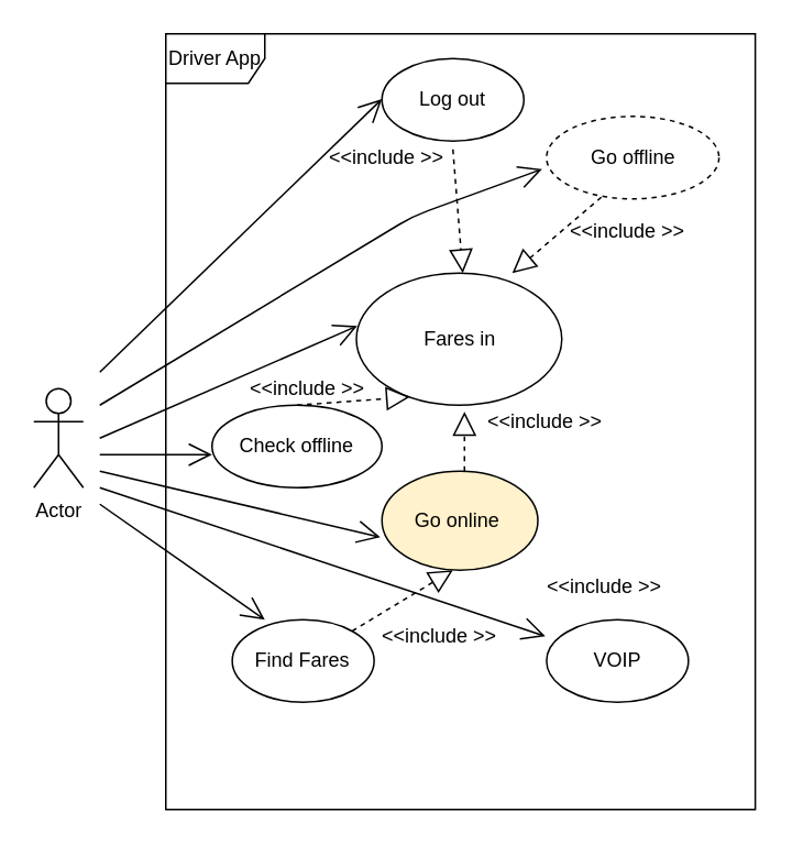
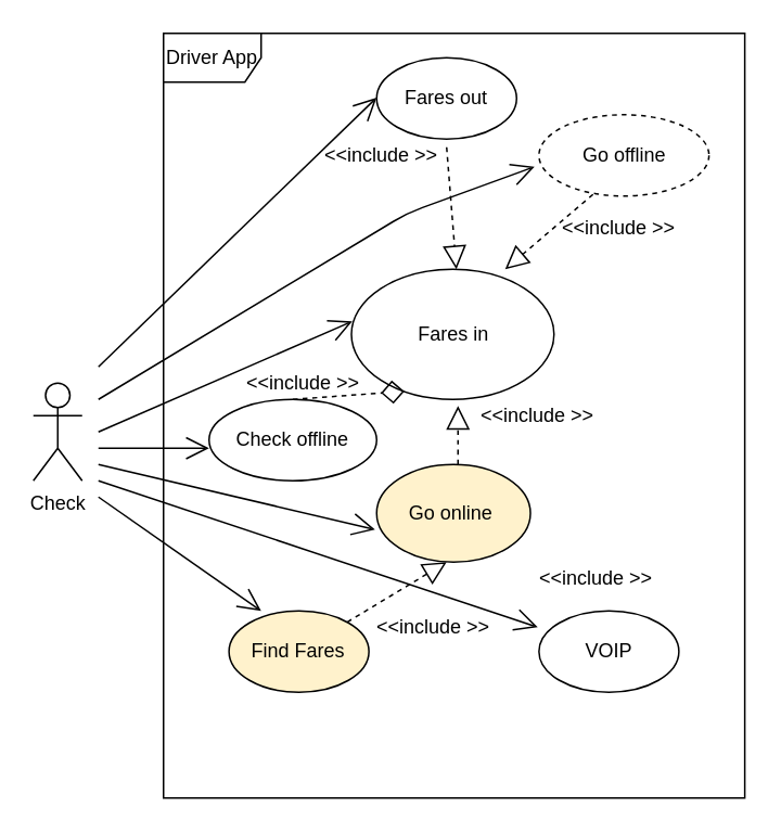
  <mxCell id="0" />
  <mxCell id="1" parent="0" />
- <mxCell id="2" value="Actor" style="shape=umlActor;verticalLabelPosition=bottom;verticalAlign=top;html=1;" vertex="1" parent="1"><mxGeometry x="20" y="235" width="30" height="60" as="geometry" /></mxCell>
+ <mxCell id="2" value="Check" style="shape=umlActor;verticalLabelPosition=bottom;verticalAlign=top;html=1;" vertex="1" parent="1"><mxGeometry x="20" y="235" width="30" height="60" as="geometry" /></mxCell>
  <mxCell id="3" value="Driver App" style="shape=umlFrame;whiteSpace=wrap;html=1;" vertex="1" parent="1"><mxGeometry x="100" y="20" width="357.25" height="470" as="geometry" /></mxCell>
  <mxCell id="4" value="Fares in" style="ellipse;whiteSpace=wrap;html=1;" vertex="1" parent="1"><mxGeometry x="215.5" y="165" width="124.5" height="80" as="geometry" /></mxCell>
  <mxCell id="5" style="edgeStyle=orthogonalEdgeStyle;rounded=0;orthogonalLoop=1;jettySize=auto;html=1;exitX=0;exitY=0.5;exitDx=0;exitDy=0;" edge="1" parent="1" source="6"><mxGeometry relative="1" as="geometry"><mxPoint x="231" y="60" as="targetPoint" /></mxGeometry></mxCell>
- <mxCell id="6" value="Log out" style="ellipse;whiteSpace=wrap;html=1;" vertex="1" parent="1"><mxGeometry x="231" y="35" width="86" height="50" as="geometry" /></mxCell>
+ <mxCell id="6" value="Fares out" style="ellipse;whiteSpace=wrap;html=1;" vertex="1" parent="1"><mxGeometry x="231" y="35" width="86" height="50" as="geometry" /></mxCell>
  <mxCell id="7" value="Check offline" style="ellipse;whiteSpace=wrap;html=1;" vertex="1" parent="1"><mxGeometry x="128" y="245" width="103" height="50" as="geometry" /></mxCell>
- <mxCell id="8" value="Find Fares" style="ellipse;whiteSpace=wrap;html=1;" vertex="1" parent="1"><mxGeometry x="140.25" y="375" width="86" height="50" as="geometry" /></mxCell>
+ <mxCell id="8" value="Find Fares" style="ellipse;whiteSpace=wrap;html=1;fillColor=#fff2cc;" vertex="1" parent="1"><mxGeometry x="140.25" y="375" width="86" height="50" as="geometry" /></mxCell>
  <mxCell id="9" value="VOIP" style="ellipse;whiteSpace=wrap;html=1;" vertex="1" parent="1"><mxGeometry x="330.75" y="375" width="86" height="50" as="geometry" /></mxCell>
  <mxCell id="10" value="&amp;lt;&amp;lt;include &amp;gt;&amp;gt;" style="text;html=1;strokeColor=none;fillColor=none;align=center;verticalAlign=middle;whiteSpace=wrap;rounded=0;" vertex="1" parent="1"><mxGeometry x="340" y="130" width="80" height="20" as="geometry" /></mxCell>
  <mxCell id="11" value="Go online&amp;nbsp;" style="ellipse;whiteSpace=wrap;html=1;fillColor=#fff2cc;" vertex="1" parent="1"><mxGeometry x="231" y="285" width="94.5" height="60" as="geometry" /></mxCell>
  <mxCell id="12" value="Go offline" style="ellipse;whiteSpace=wrap;html=1;dashed=1;" vertex="1" parent="1"><mxGeometry x="330.75" y="70" width="104.5" height="50" as="geometry" /></mxCell>
  <mxCell id="13" value="&amp;lt;&amp;lt;include &amp;gt;&amp;gt;" style="text;html=1;strokeColor=none;fillColor=none;align=center;verticalAlign=middle;whiteSpace=wrap;rounded=0;" vertex="1" parent="1"><mxGeometry x="194" y="85" width="80" height="20" as="geometry" /></mxCell>
  <mxCell id="14" value="&amp;lt;&amp;lt;include &amp;gt;&amp;gt;" style="text;html=1;strokeColor=none;fillColor=none;align=center;verticalAlign=middle;whiteSpace=wrap;rounded=0;" vertex="1" parent="1"><mxGeometry x="290" y="245" width="80" height="20" as="geometry" /></mxCell>
  <mxCell id="15" value="" style="endArrow=block;dashed=1;endFill=0;endSize=12;html=1;" edge="1" parent="1"><mxGeometry width="160" relative="1" as="geometry"><mxPoint x="281" y="285" as="sourcePoint" /><mxPoint x="281" y="249" as="targetPoint" /><Array as="points"><mxPoint x="281" y="269" /></Array></mxGeometry></mxCell>
  <mxCell id="16" value="" style="endArrow=block;dashed=1;endFill=0;endSize=12;html=1;" edge="1" parent="1" source="8"><mxGeometry width="160" relative="1" as="geometry"><mxPoint x="260" y="395" as="sourcePoint" /><mxPoint x="274" y="345" as="targetPoint" /></mxGeometry></mxCell>
  <mxCell id="17" value="&amp;lt;&amp;lt;include &amp;gt;&amp;gt;" style="text;html=1;strokeColor=none;fillColor=none;align=center;verticalAlign=middle;whiteSpace=wrap;rounded=0;" vertex="1" parent="1"><mxGeometry x="226.25" y="375" width="80" height="20" as="geometry" /></mxCell>
  <mxCell id="18" value="&amp;lt;&amp;lt;include &amp;gt;&amp;gt;" style="text;html=1;strokeColor=none;fillColor=none;align=center;verticalAlign=middle;whiteSpace=wrap;rounded=0;" vertex="1" parent="1"><mxGeometry x="325.5" y="345" width="80" height="20" as="geometry" /></mxCell>
  <mxCell id="19" value="" style="endArrow=block;dashed=1;endFill=0;endSize=12;html=1;exitX=1;exitY=0.25;exitDx=0;exitDy=0;" edge="1" parent="1" source="13"><mxGeometry width="160" relative="1" as="geometry"><mxPoint x="170" y="195" as="sourcePoint" /><mxPoint x="280" y="165" as="targetPoint" /></mxGeometry></mxCell>
- <mxCell id="20" value="" style="endArrow=block;dashed=1;endFill=0;endSize=12;html=1;entryX=0.261;entryY=0.938;entryDx=0;entryDy=0;entryPerimeter=0;exitX=0.5;exitY=0;exitDx=0;exitDy=0;" edge="1" parent="1" source="7" target="4"><mxGeometry width="160" relative="1" as="geometry"><mxPoint x="170" y="305" as="sourcePoint" /><mxPoint x="330" y="305" as="targetPoint" /></mxGeometry></mxCell>
+ <mxCell id="20" value="" style="endArrow=diamond;dashed=1;endFill=0;endSize=12;html=1;entryX=0.261;entryY=0.938;entryDx=0;entryDy=0;entryPerimeter=0;exitX=0.5;exitY=0;exitDx=0;exitDy=0;" edge="1" parent="1" source="7" target="4"><mxGeometry width="160" relative="1" as="geometry"><mxPoint x="170" y="305" as="sourcePoint" /><mxPoint x="330" y="305" as="targetPoint" /></mxGeometry></mxCell>
  <mxCell id="21" value="&amp;lt;&amp;lt;include &amp;gt;&amp;gt;" style="text;html=1;strokeColor=none;fillColor=none;align=center;verticalAlign=middle;whiteSpace=wrap;rounded=0;" vertex="1" parent="1"><mxGeometry x="146.25" y="225" width="80" height="20" as="geometry" /></mxCell>
  <mxCell id="22" value="" style="endArrow=block;dashed=1;endFill=0;endSize=12;html=1;exitX=0.318;exitY=0.98;exitDx=0;exitDy=0;exitPerimeter=0;" edge="1" parent="1" source="12"><mxGeometry width="160" relative="1" as="geometry"><mxPoint x="284" y="100" as="sourcePoint" /><mxPoint x="310" y="165" as="targetPoint" /></mxGeometry></mxCell>
  <mxCell id="23" value="" style="endArrow=open;endFill=1;endSize=12;html=1;" edge="1" parent="1"><mxGeometry width="160" relative="1" as="geometry"><mxPoint x="60" y="225" as="sourcePoint" /><mxPoint x="231" y="59.5" as="targetPoint" /></mxGeometry></mxCell>
  <mxCell id="24" value="" style="endArrow=open;endFill=1;endSize=12;html=1;entryX=-0.026;entryY=0.64;entryDx=0;entryDy=0;entryPerimeter=0;" edge="1" parent="1" target="12"><mxGeometry width="160" relative="1" as="geometry"><mxPoint x="60" y="245" as="sourcePoint" /><mxPoint x="330.75" y="130" as="targetPoint" /><Array as="points"><mxPoint x="249.75" y="130.5" /></Array></mxGeometry></mxCell>
  <mxCell id="25" value="" style="endArrow=open;endFill=1;endSize=12;html=1;entryX=0.004;entryY=0.4;entryDx=0;entryDy=0;entryPerimeter=0;" edge="1" parent="1" target="4"><mxGeometry width="160" relative="1" as="geometry"><mxPoint x="60" y="265" as="sourcePoint" /><mxPoint x="226.25" y="265" as="targetPoint" /></mxGeometry></mxCell>
  <mxCell id="26" value="" style="endArrow=open;endFill=1;endSize=12;html=1;" edge="1" parent="1"><mxGeometry width="160" relative="1" as="geometry"><mxPoint x="60" y="275" as="sourcePoint" /><mxPoint x="128" y="275" as="targetPoint" /></mxGeometry></mxCell>
  <mxCell id="27" value="" style="endArrow=open;endFill=1;endSize=12;html=1;" edge="1" parent="1"><mxGeometry width="160" relative="1" as="geometry"><mxPoint x="60" y="285" as="sourcePoint" /><mxPoint x="230" y="325" as="targetPoint" /></mxGeometry></mxCell>
  <mxCell id="28" value="" style="endArrow=open;endFill=1;endSize=12;html=1;" edge="1" parent="1"><mxGeometry width="160" relative="1" as="geometry"><mxPoint x="60" y="295" as="sourcePoint" /><mxPoint x="330" y="385" as="targetPoint" /></mxGeometry></mxCell>
  <mxCell id="29" value="" style="endArrow=open;endFill=1;endSize=12;html=1;" edge="1" parent="1"><mxGeometry width="160" relative="1" as="geometry"><mxPoint x="60" y="305" as="sourcePoint" /><mxPoint x="160" y="375" as="targetPoint" /></mxGeometry></mxCell>
